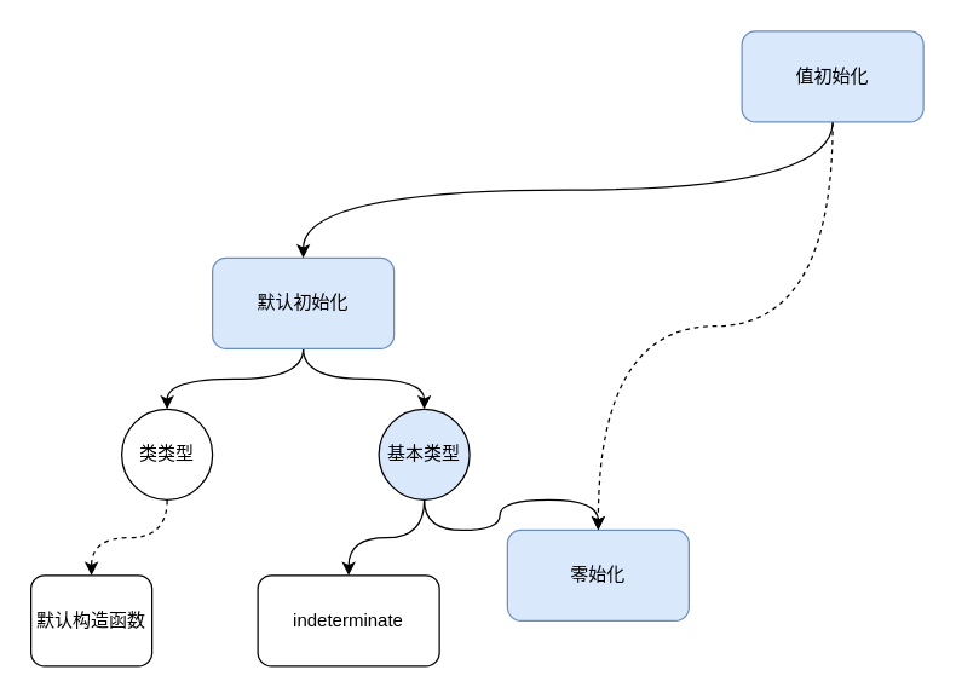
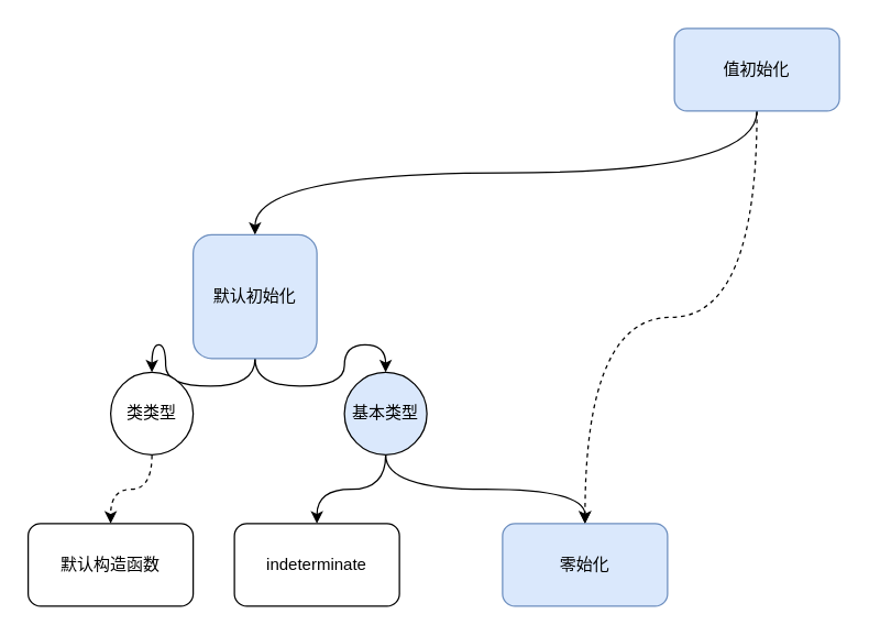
  <mxCell id="0" />
  <mxCell id="1" parent="0" />
  <mxCell id="2" style="edgeStyle=orthogonalEdgeStyle;rounded=0;orthogonalLoop=1;jettySize=auto;html=1;exitX=0.5;exitY=1;exitDx=0;exitDy=0;entryX=0.5;entryY=0;entryDx=0;entryDy=0;curved=1;" edge="1" parent="1" source="4" target="11"><mxGeometry relative="1" as="geometry" /></mxCell>
  <mxCell id="3" style="edgeStyle=orthogonalEdgeStyle;curved=1;rounded=0;orthogonalLoop=1;jettySize=auto;html=1;exitX=0.5;exitY=1;exitDx=0;exitDy=0;" edge="1" parent="1" source="4" target="14"><mxGeometry relative="1" as="geometry" /></mxCell>
- <mxCell id="4" value="默认初始化" style="rounded=1;whiteSpace=wrap;html=1;fillColor=#dae8fc;strokeColor=#6c8ebf;" parent="1" vertex="1"><mxGeometry x="140" y="170" width="120" height="60" as="geometry" /></mxCell>
+ <mxCell id="4" value="默认初始化" style="rounded=1;whiteSpace=wrap;html=1;fillColor=#dae8fc;strokeColor=#6c8ebf;" parent="1" vertex="1"><mxGeometry x="140" y="170" width="90" height="90" as="geometry" /></mxCell>
  <mxCell id="5" style="edgeStyle=orthogonalEdgeStyle;rounded=0;orthogonalLoop=1;jettySize=auto;html=1;exitX=0.5;exitY=1;exitDx=0;exitDy=0;entryX=0.5;entryY=0;entryDx=0;entryDy=0;curved=1;dashed=1;" parent="1" source="7" target="8" edge="1"><mxGeometry relative="1" as="geometry" /></mxCell>
  <mxCell id="6" style="edgeStyle=orthogonalEdgeStyle;rounded=0;orthogonalLoop=1;jettySize=auto;html=1;exitX=0.5;exitY=1;exitDx=0;exitDy=0;entryX=0.5;entryY=0;entryDx=0;entryDy=0;curved=1;" parent="1" source="7" target="4" edge="1"><mxGeometry relative="1" as="geometry" /></mxCell>
  <mxCell id="7" value="值初始化" style="rounded=1;whiteSpace=wrap;html=1;fillColor=#dae8fc;strokeColor=#6c8ebf;" parent="1" vertex="1"><mxGeometry x="490" y="20" width="120" height="60" as="geometry" /></mxCell>
- <mxCell id="8" value="零始化" style="rounded=1;whiteSpace=wrap;html=1;fillColor=#dae8fc;strokeColor=#6c8ebf;" parent="1" vertex="1"><mxGeometry x="335" y="350" width="120" height="60" as="geometry" /></mxCell>
- <mxCell id="9" value="默认构造函数" style="rounded=1;whiteSpace=wrap;html=1;" parent="1" vertex="1"><mxGeometry x="20" y="380" width="80" height="60" as="geometry" /></mxCell>
+ <mxCell id="8" value="零始化" style="rounded=1;whiteSpace=wrap;html=1;fillColor=#dae8fc;strokeColor=#6c8ebf;" parent="1" vertex="1"><mxGeometry x="365" y="380" width="120" height="60" as="geometry" /></mxCell>
+ <mxCell id="9" value="默认构造函数" style="rounded=1;whiteSpace=wrap;html=1;" parent="1" vertex="1"><mxGeometry x="20" y="380" width="120" height="60" as="geometry" /></mxCell>
  <mxCell id="10" style="edgeStyle=orthogonalEdgeStyle;curved=1;rounded=0;orthogonalLoop=1;jettySize=auto;html=1;exitX=0.5;exitY=1;exitDx=0;exitDy=0;dashed=1;" edge="1" parent="1" source="11" target="9"><mxGeometry relative="1" as="geometry" /></mxCell>
  <mxCell id="11" value="类类型" style="ellipse;whiteSpace=wrap;html=1;aspect=fixed;" vertex="1" parent="1"><mxGeometry x="80" y="270" width="60" height="60" as="geometry" /></mxCell>
  <mxCell id="12" style="edgeStyle=orthogonalEdgeStyle;curved=1;rounded=0;orthogonalLoop=1;jettySize=auto;html=1;exitX=0.5;exitY=1;exitDx=0;exitDy=0;" edge="1" parent="1" source="14" target="15"><mxGeometry relative="1" as="geometry" /></mxCell>
  <mxCell id="13" style="edgeStyle=orthogonalEdgeStyle;curved=1;rounded=0;orthogonalLoop=1;jettySize=auto;html=1;exitX=0.5;exitY=1;exitDx=0;exitDy=0;entryX=0.5;entryY=0;entryDx=0;entryDy=0;" edge="1" parent="1" source="14" target="8"><mxGeometry relative="1" as="geometry" /></mxCell>
  <mxCell id="14" value="基本类型" style="ellipse;whiteSpace=wrap;html=1;aspect=fixed;fillColor=#dae8fc;" vertex="1" parent="1"><mxGeometry x="250" y="270" width="60" height="60" as="geometry" /></mxCell>
  <mxCell id="15" value="indeterminate" style="rounded=1;whiteSpace=wrap;html=1;" vertex="1" parent="1"><mxGeometry x="170" y="380" width="120" height="60" as="geometry" /></mxCell>
